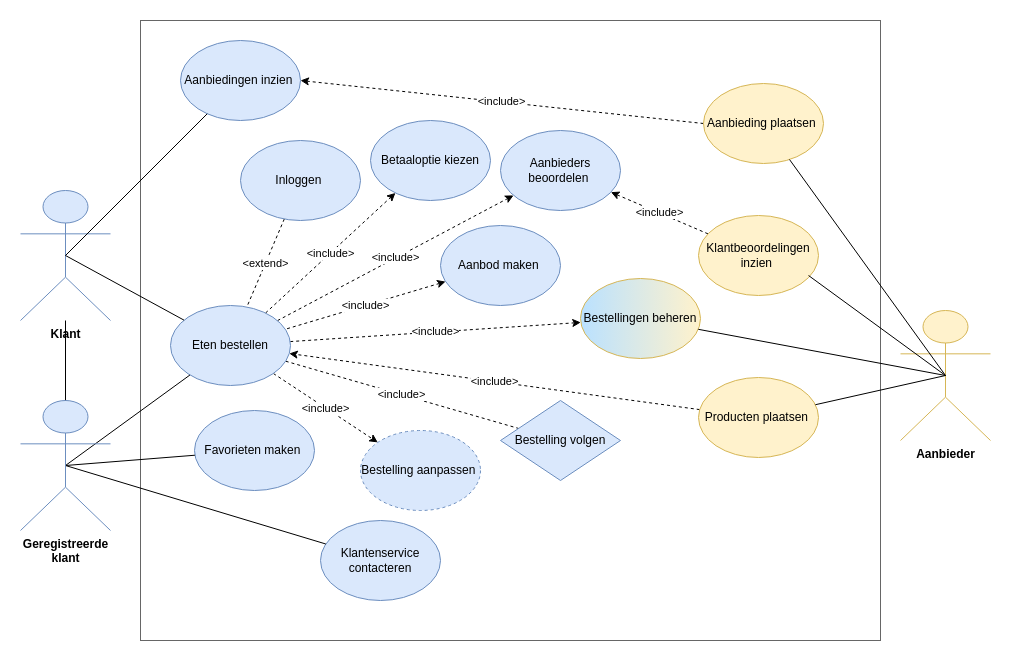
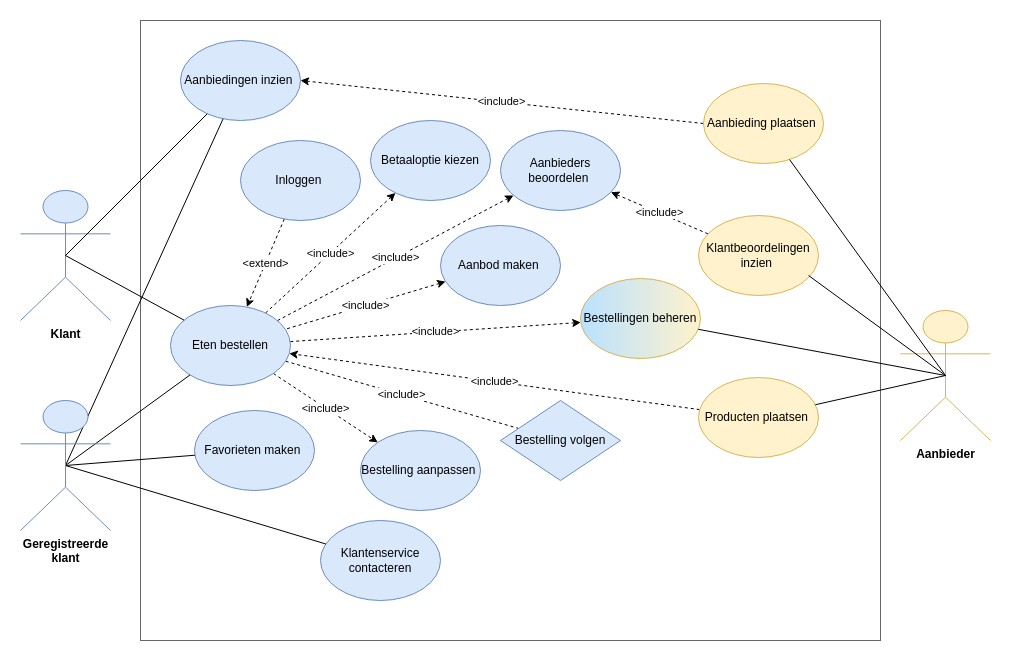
  <mxCell id="0" />
  <mxCell id="1" parent="0" />
  <mxCell id="2" value="Aanbieder" style="shape=umlActor;verticalLabelPosition=bottom;verticalAlign=top;html=1;outlineConnect=0;fillColor=#fff2cc;strokeColor=#d6b656;fontStyle=1" vertex="1" parent="1"><mxGeometry x="900" y="310" width="90" height="130" as="geometry" /></mxCell>
  <mxCell id="3" value="Klant" style="shape=umlActor;verticalLabelPosition=bottom;verticalAlign=top;html=1;outlineConnect=0;fillColor=#dae8fc;strokeColor=#6c8ebf;fontStyle=1" vertex="1" parent="1"><mxGeometry x="20" y="190" width="90" height="130" as="geometry" /></mxCell>
  <mxCell id="4" value="" style="rounded=0;whiteSpace=wrap;html=1;strokeColor=#666666;" vertex="1" parent="1"><mxGeometry x="140" y="20" width="740" height="620" as="geometry" /></mxCell>
  <mxCell id="5" value="&amp;lt;include&amp;gt;" style="edgeStyle=none;rounded=0;orthogonalLoop=1;jettySize=auto;html=1;startArrow=none;startFill=0;endArrow=classic;endFill=1;dashed=1;" edge="1" parent="1" source="10" target="18"><mxGeometry relative="1" as="geometry" /></mxCell>
  <mxCell id="6" value="&amp;lt;include&amp;gt;" style="edgeStyle=none;rounded=0;orthogonalLoop=1;jettySize=auto;html=1;startArrow=none;startFill=0;endArrow=none;endFill=1;dashed=1;" edge="1" parent="1" source="10" target="17"><mxGeometry relative="1" as="geometry" /></mxCell>
  <mxCell id="7" value="&amp;lt;include&amp;gt;" style="edgeStyle=none;rounded=0;orthogonalLoop=1;jettySize=auto;html=1;startArrow=none;startFill=0;endArrow=classic;endFill=1;dashed=1;" edge="1" parent="1" source="10" target="19"><mxGeometry relative="1" as="geometry" /></mxCell>
  <mxCell id="8" value="&amp;lt;include&amp;gt;" style="edgeStyle=none;rounded=0;orthogonalLoop=1;jettySize=auto;html=1;startArrow=none;startFill=0;endArrow=classic;endFill=1;dashed=1;" edge="1" parent="1" source="10" target="15"><mxGeometry relative="1" as="geometry" /></mxCell>
  <mxCell id="9" value="&amp;lt;include&amp;gt;" style="edgeStyle=none;rounded=0;orthogonalLoop=1;jettySize=auto;html=1;startArrow=none;startFill=0;endArrow=classic;endFill=1;dashed=1;" edge="1" parent="1" source="10" target="24"><mxGeometry relative="1" as="geometry" /></mxCell>
  <mxCell id="10" value="Eten bestellen" style="ellipse;whiteSpace=wrap;html=1;fillColor=#dae8fc;strokeColor=#6c8ebf;" vertex="1" parent="1"><mxGeometry x="170" y="305" width="120" height="80" as="geometry" /></mxCell>
- <mxCell id="11" value="&amp;lt;extend&amp;gt;" style="edgeStyle=none;rounded=0;orthogonalLoop=1;jettySize=auto;html=1;startArrow=none;startFill=0;endArrow=none;endFill=1;dashed=1;" edge="1" parent="1" source="12" target="10"><mxGeometry relative="1" as="geometry" /></mxCell>
+ <mxCell id="11" value="&amp;lt;extend&amp;gt;" style="edgeStyle=none;rounded=0;orthogonalLoop=1;jettySize=auto;html=1;startArrow=none;startFill=0;endArrow=classic;endFill=1;dashed=1;" edge="1" parent="1" source="12" target="10"><mxGeometry relative="1" as="geometry" /></mxCell>
  <mxCell id="12" value="Inloggen&amp;nbsp;" style="ellipse;whiteSpace=wrap;html=1;fillColor=#dae8fc;strokeColor=#6c8ebf;" vertex="1" parent="1"><mxGeometry x="240" y="140" width="120" height="80" as="geometry" /></mxCell>
  <mxCell id="13" value="&amp;lt;include&amp;gt;" style="rounded=0;orthogonalLoop=1;jettySize=auto;html=1;startArrow=classic;startFill=1;endArrow=none;endFill=0;dashed=1;" edge="1" parent="1" source="14" target="10"><mxGeometry relative="1" as="geometry" /></mxCell>
  <mxCell id="14" value="Aanbod maken&amp;nbsp;" style="ellipse;whiteSpace=wrap;html=1;fillColor=#dae8fc;strokeColor=#6c8ebf;" vertex="1" parent="1"><mxGeometry x="440" y="225" width="120" height="80" as="geometry" /></mxCell>
  <mxCell id="15" value="Aanbieders beoordelen&amp;nbsp;" style="ellipse;whiteSpace=wrap;html=1;fillColor=#dae8fc;strokeColor=#6c8ebf;" vertex="1" parent="1"><mxGeometry x="500" y="130" width="120" height="80" as="geometry" /></mxCell>
  <mxCell id="16" value="Favorieten maken&amp;nbsp;" style="ellipse;whiteSpace=wrap;html=1;fillColor=#dae8fc;strokeColor=#6c8ebf;" vertex="1" parent="1"><mxGeometry x="194" y="410" width="120" height="80" as="geometry" /></mxCell>
  <mxCell id="17" value="Bestelling volgen" style="rhombus;whiteSpace=wrap;html=1;fillColor=#dae8fc;strokeColor=#6c8ebf;" vertex="1" parent="1"><mxGeometry x="500" y="400" width="120" height="80" as="geometry" /></mxCell>
  <mxCell id="18" value="Betaaloptie kiezen" style="ellipse;whiteSpace=wrap;html=1;fillColor=#dae8fc;strokeColor=#6c8ebf;" vertex="1" parent="1"><mxGeometry x="370" y="120" width="120" height="80" as="geometry" /></mxCell>
- <mxCell id="19" value="Bestelling aanpassen&amp;nbsp;" style="ellipse;whiteSpace=wrap;html=1;fillColor=#dae8fc;strokeColor=#6c8ebf;dashed=1;" vertex="1" parent="1"><mxGeometry x="360" y="430" width="120" height="80" as="geometry" /></mxCell>
+ <mxCell id="19" value="Bestelling aanpassen&amp;nbsp;" style="ellipse;whiteSpace=wrap;html=1;fillColor=#dae8fc;strokeColor=#6c8ebf;" vertex="1" parent="1"><mxGeometry x="360" y="430" width="120" height="80" as="geometry" /></mxCell>
  <mxCell id="20" value="Aanbiedingen inzien&amp;nbsp;" style="ellipse;whiteSpace=wrap;html=1;fillColor=#dae8fc;strokeColor=#6c8ebf;" vertex="1" parent="1"><mxGeometry x="180" y="40" width="120" height="80" as="geometry" /></mxCell>
  <mxCell id="21" value="Klantenservice contacteren" style="ellipse;whiteSpace=wrap;html=1;fillColor=#dae8fc;strokeColor=#6c8ebf;" vertex="1" parent="1"><mxGeometry x="320" y="520" width="120" height="80" as="geometry" /></mxCell>
  <mxCell id="22" value="&amp;lt;include&amp;gt;" style="edgeStyle=none;rounded=0;orthogonalLoop=1;jettySize=auto;html=1;exitX=0;exitY=0.5;exitDx=0;exitDy=0;startArrow=none;startFill=0;endArrow=classic;endFill=1;dashed=1;entryX=1;entryY=0.5;entryDx=0;entryDy=0;" edge="1" parent="1" source="23" target="20"><mxGeometry relative="1" as="geometry" /></mxCell>
  <mxCell id="23" value="Aanbieding plaatsen&amp;nbsp;" style="ellipse;whiteSpace=wrap;html=1;fillColor=#fff2cc;strokeColor=#d6b656;" vertex="1" parent="1"><mxGeometry x="703" y="83" width="120" height="80" as="geometry" /></mxCell>
  <mxCell id="24" value="Bestellingen beheren" style="ellipse;whiteSpace=wrap;html=1;fillColor=#fff2cc;strokeColor=#d6b656;gradientColor=#BAE1FF;gradientDirection=west;" vertex="1" parent="1"><mxGeometry x="580" y="278" width="120" height="80" as="geometry" /></mxCell>
  <mxCell id="25" value="&amp;lt;include&amp;gt;" style="edgeStyle=none;rounded=0;orthogonalLoop=1;jettySize=auto;html=1;startArrow=none;startFill=0;endArrow=classic;endFill=1;dashed=1;" edge="1" parent="1" source="26" target="10"><mxGeometry relative="1" as="geometry" /></mxCell>
  <mxCell id="26" value="Producten plaatsen&amp;nbsp;" style="ellipse;whiteSpace=wrap;html=1;fillColor=#fff2cc;strokeColor=#d6b656;" vertex="1" parent="1"><mxGeometry x="698" y="377" width="120" height="80" as="geometry" /></mxCell>
  <mxCell id="27" value="&amp;lt;include&amp;gt;" style="edgeStyle=none;rounded=0;orthogonalLoop=1;jettySize=auto;html=1;startArrow=none;startFill=0;endArrow=classic;endFill=1;dashed=1;" edge="1" parent="1" source="28" target="15"><mxGeometry relative="1" as="geometry" /></mxCell>
  <mxCell id="28" value="Klantbeoordelingen inzien&amp;nbsp;" style="ellipse;whiteSpace=wrap;html=1;fillColor=#fff2cc;strokeColor=#d6b656;" vertex="1" parent="1"><mxGeometry x="698" y="215" width="120" height="80" as="geometry" /></mxCell>
  <mxCell id="29" style="edgeStyle=none;rounded=0;orthogonalLoop=1;jettySize=auto;html=1;exitX=0.5;exitY=0.5;exitDx=0;exitDy=0;exitPerimeter=0;startArrow=none;startFill=0;endArrow=none;endFill=0;" edge="1" parent="1" source="33" target="16"><mxGeometry relative="1" as="geometry"><Array as="points" /></mxGeometry></mxCell>
  <mxCell id="30" style="edgeStyle=none;rounded=0;orthogonalLoop=1;jettySize=auto;html=1;exitX=0.5;exitY=0.5;exitDx=0;exitDy=0;exitPerimeter=0;startArrow=none;startFill=0;endArrow=none;endFill=0;" edge="1" parent="1" source="33" target="21"><mxGeometry relative="1" as="geometry"><Array as="points" /></mxGeometry></mxCell>
  <mxCell id="31" style="edgeStyle=none;rounded=0;orthogonalLoop=1;jettySize=auto;html=1;exitX=0.5;exitY=0.5;exitDx=0;exitDy=0;exitPerimeter=0;startArrow=none;startFill=0;endArrow=none;endFill=0;" edge="1" parent="1" source="33" target="10"><mxGeometry relative="1" as="geometry" /></mxCell>
- <mxCell id="32" style="edgeStyle=none;rounded=0;orthogonalLoop=1;jettySize=auto;html=1;exitX=0.5;exitY=0.5;exitDx=0;exitDy=0;exitPerimeter=0;startArrow=none;startFill=0;endArrow=none;endFill=0;" edge="1" parent="1" source="33" target="3"><mxGeometry relative="1" as="geometry" /></mxCell>
+ <mxCell id="32" style="edgeStyle=none;rounded=0;orthogonalLoop=1;jettySize=auto;html=1;exitX=0.5;exitY=0.5;exitDx=0;exitDy=0;exitPerimeter=0;startArrow=none;startFill=0;endArrow=none;endFill=0;" edge="1" parent="1" source="33" target="20"><mxGeometry relative="1" as="geometry" /></mxCell>
  <mxCell id="33" value="Geregistreerde &lt;br&gt;klant" style="shape=umlActor;verticalLabelPosition=bottom;verticalAlign=top;html=1;outlineConnect=0;fillColor=#dae8fc;strokeColor=#6c8ebf;fontStyle=1" vertex="1" parent="1"><mxGeometry x="20" y="400" width="90" height="130" as="geometry" /></mxCell>
  <mxCell id="34" style="edgeStyle=none;rounded=0;orthogonalLoop=1;jettySize=auto;html=1;exitX=0.5;exitY=0.5;exitDx=0;exitDy=0;exitPerimeter=0;startArrow=none;startFill=0;endArrow=none;endFill=0;" edge="1" parent="1" source="3" target="10"><mxGeometry relative="1" as="geometry" /></mxCell>
  <mxCell id="35" style="edgeStyle=none;rounded=0;orthogonalLoop=1;jettySize=auto;html=1;exitX=0.5;exitY=0.5;exitDx=0;exitDy=0;exitPerimeter=0;startArrow=none;startFill=0;endArrow=none;endFill=0;" edge="1" parent="1" source="3" target="20"><mxGeometry relative="1" as="geometry" /></mxCell>
  <mxCell id="36" style="edgeStyle=none;rounded=0;orthogonalLoop=1;jettySize=auto;html=1;exitX=0.5;exitY=0.5;exitDx=0;exitDy=0;exitPerimeter=0;startArrow=none;startFill=0;endArrow=none;endFill=0;" edge="1" parent="1" source="2" target="26"><mxGeometry relative="1" as="geometry" /></mxCell>
  <mxCell id="37" style="edgeStyle=none;rounded=0;orthogonalLoop=1;jettySize=auto;html=1;exitX=0.5;exitY=0.5;exitDx=0;exitDy=0;exitPerimeter=0;startArrow=none;startFill=0;endArrow=none;endFill=0;" edge="1" parent="1" source="2" target="23"><mxGeometry relative="1" as="geometry" /></mxCell>
  <mxCell id="38" style="edgeStyle=none;rounded=0;orthogonalLoop=1;jettySize=auto;html=1;exitX=0.5;exitY=0.5;exitDx=0;exitDy=0;exitPerimeter=0;entryX=0.917;entryY=0.75;entryDx=0;entryDy=0;entryPerimeter=0;startArrow=none;startFill=0;endArrow=none;endFill=0;" edge="1" parent="1" source="2" target="28"><mxGeometry relative="1" as="geometry" /></mxCell>
  <mxCell id="39" style="edgeStyle=none;rounded=0;orthogonalLoop=1;jettySize=auto;html=1;exitX=0.5;exitY=0.5;exitDx=0;exitDy=0;exitPerimeter=0;startArrow=none;startFill=0;endArrow=none;endFill=0;" edge="1" parent="1" source="2" target="24"><mxGeometry relative="1" as="geometry" /></mxCell>
